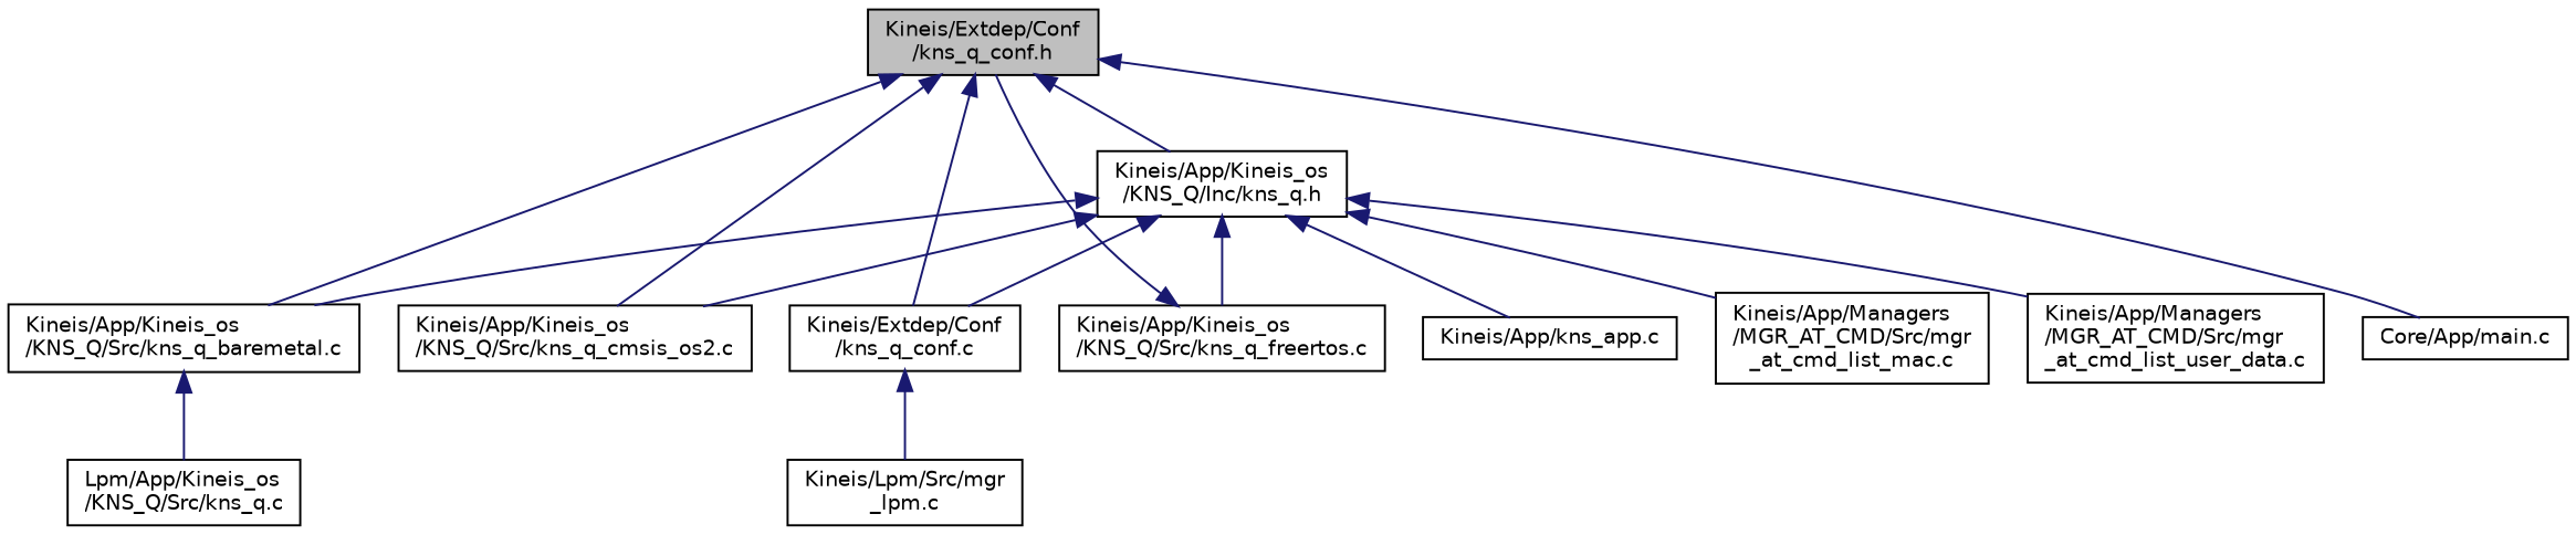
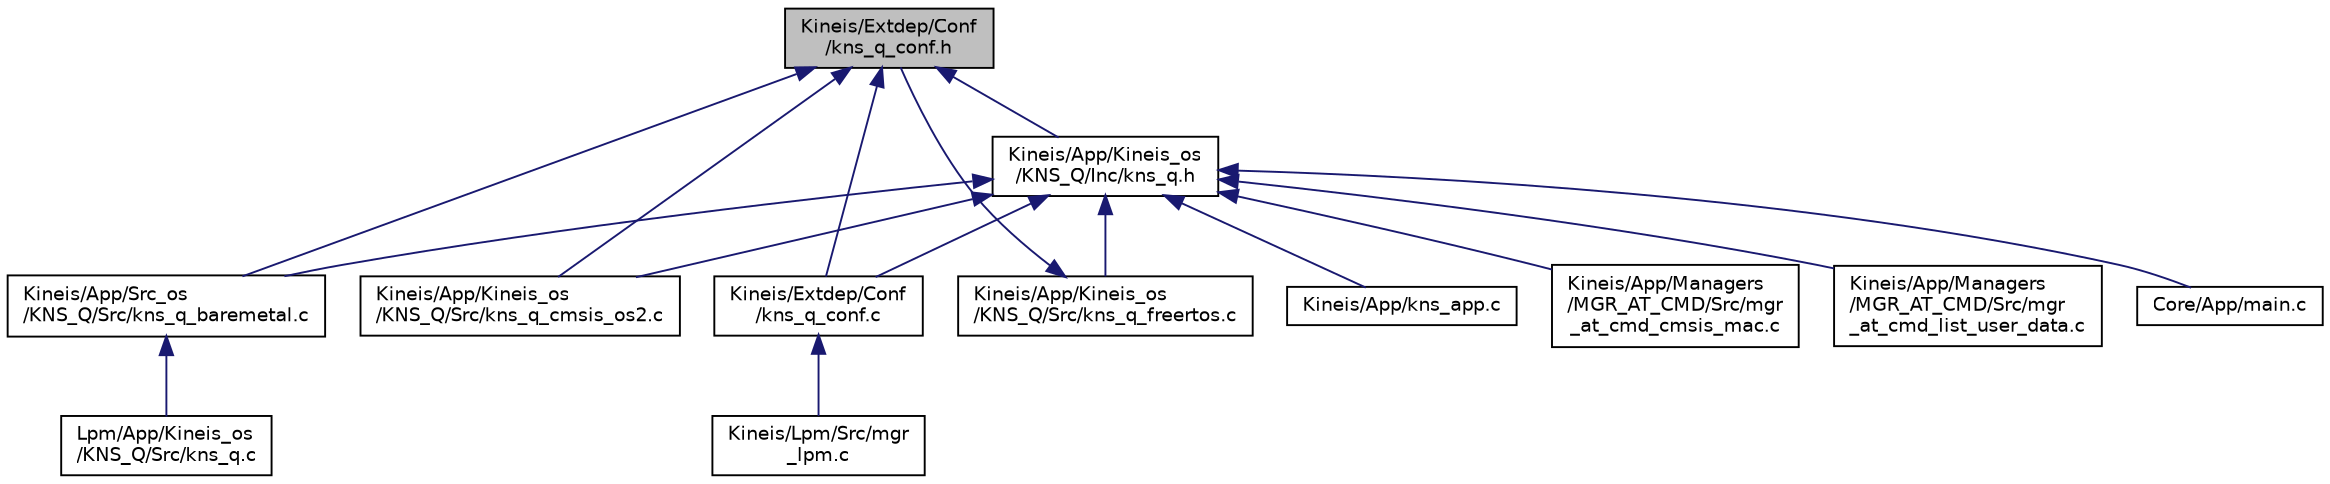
  digraph {
    node [color=black fillcolor=white fontname=Helvetica fontsize=10 shape=record style=filled]
    edge [color=midnightblue dir=back fontname=Helvetica fontsize=10 labelfontname=Helvetica labelfontsize=10 style=solid]
    n1 [fillcolor=grey75 fontcolor=black height=0.2 label="Kineis/Extdep/Conf\l/kns_q_conf.h" width=0.4]
    n2 [height=0.2 label="Kineis/App/Kineis_os\l/KNS_Q/Inc/kns_q.h" width=0.4]
-   n3 [height=0.2 label="Kineis/App/Kineis_os\l/KNS_Q/Src/kns_q_baremetal.c" width=0.4]
+   n3 [height=0.2 label="Kineis/App/Src_os\l/KNS_Q/Src/kns_q_baremetal.c" width=0.4]
    n4 [height=0.2 label="Kineis/App/Kineis_os\l/KNS_Q/Src/kns_q_cmsis_os2.c" width=0.4]
    n5 [height=0.2 label="Kineis/Extdep/Conf\l/kns_q_conf.c" width=0.4]
    n6 [height=0.2 label="Kineis/App/Kineis_os\l/KNS_Q/Src/kns_q_freertos.c" width=0.4]
    n7 [height=0.2 label="Core/App/main.c" width=0.4]
    n8 [height=0.2 label="Kineis/App/kns_app.c" width=0.4]
-   n9 [height=0.2 label="Kineis/App/Managers\l/MGR_AT_CMD/Src/mgr\l_at_cmd_list_mac.c" width=0.4]
+   n9 [height=0.2 label="Kineis/App/Managers\l/MGR_AT_CMD/Src/mgr\l_at_cmd_cmsis_mac.c" width=0.4]
    n10 [height=0.2 label="Kineis/App/Managers\l/MGR_AT_CMD/Src/mgr\l_at_cmd_list_user_data.c" width=0.4]
    n11 [height=0.2 label="Lpm/App/Kineis_os\l/KNS_Q/Src/kns_q.c" width=0.4]
    n12 [height=0.2 label="Kineis/Lpm/Src/mgr\l_lpm.c" width=0.4]
    n1 -> n2
    n1 -> n3
    n1 -> n4
    n1 -> n5
    n2 -> n3
    n2 -> n4
    n2 -> n5
    n2 -> n6
-   n1 -> n7
+   n2 -> n7
    n2 -> n8
    n2 -> n9
    n2 -> n10
    n3 -> n11
    n5 -> n12
    n6 -> n1
  }
